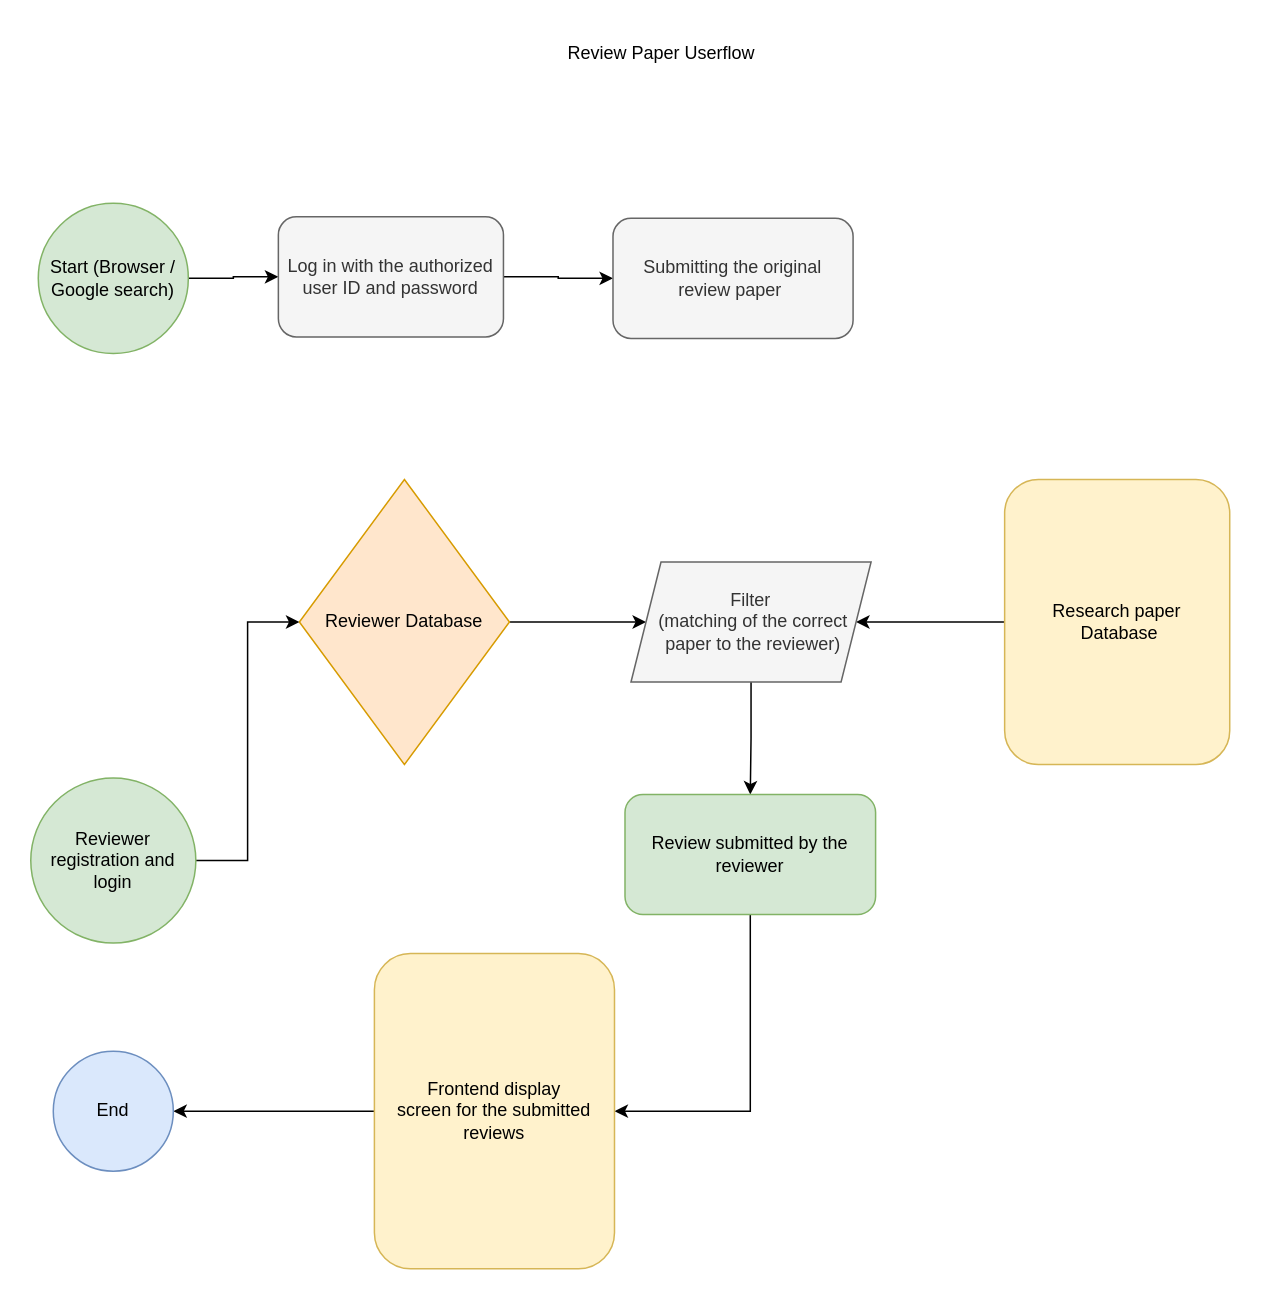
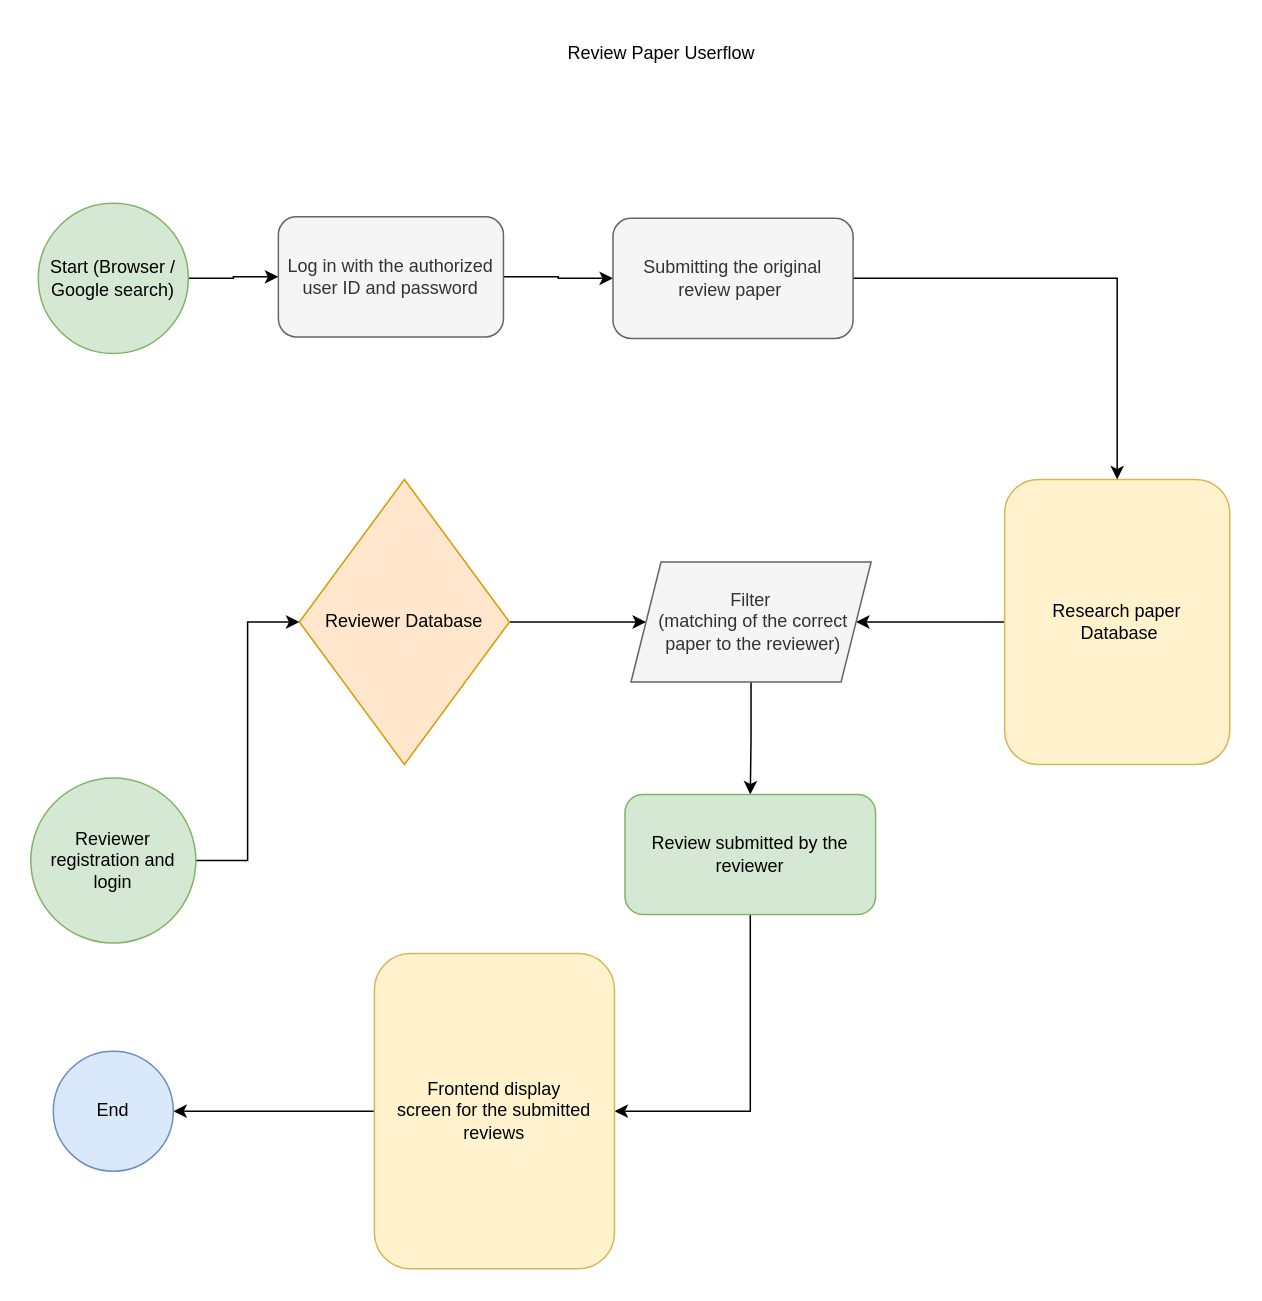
  <mxCell id="0" />
  <mxCell id="1" parent="0" />
  <mxCell id="2" value="Review Paper Userflow" style="text;html=1;align=center;verticalAlign=middle;resizable=0;points=[];autosize=1;strokeColor=none;fillColor=none;" parent="1" vertex="1"><mxGeometry x="365" y="20" width="150" height="30" as="geometry" /></mxCell>
  <mxCell id="3" style="edgeStyle=orthogonalEdgeStyle;rounded=0;orthogonalLoop=1;jettySize=auto;html=1;exitX=1;exitY=0.5;exitDx=0;exitDy=0;entryX=0;entryY=0.5;entryDx=0;entryDy=0;" edge="1" parent="1" source="4" target="6"><mxGeometry relative="1" as="geometry" /></mxCell>
  <mxCell id="4" value="Start (Browser / Google search)" style="ellipse;whiteSpace=wrap;html=1;aspect=fixed;fillColor=#d5e8d4;strokeColor=#82b366;" vertex="1" parent="1"><mxGeometry x="25" y="135" width="100" height="100" as="geometry" /></mxCell>
  <mxCell id="5" style="edgeStyle=orthogonalEdgeStyle;rounded=0;orthogonalLoop=1;jettySize=auto;html=1;exitX=1;exitY=0.5;exitDx=0;exitDy=0;entryX=0;entryY=0.5;entryDx=0;entryDy=0;" edge="1" parent="1" source="6" target="10"><mxGeometry relative="1" as="geometry" /></mxCell>
  <mxCell id="6" value="Log in with the authorized user ID and password" style="rounded=1;whiteSpace=wrap;html=1;fillColor=#f5f5f5;fontColor=#333333;strokeColor=#666666;" vertex="1" parent="1"><mxGeometry x="185" y="144" width="150" height="80" as="geometry" /></mxCell>
  <mxCell id="7" style="edgeStyle=orthogonalEdgeStyle;rounded=0;orthogonalLoop=1;jettySize=auto;html=1;exitX=0;exitY=0.5;exitDx=0;exitDy=0;entryX=1;entryY=0.5;entryDx=0;entryDy=0;" edge="1" parent="1" source="8" target="14"><mxGeometry relative="1" as="geometry" /></mxCell>
  <mxCell id="8" value="Research paper&lt;br&gt;&amp;nbsp;Database" style="rounded=1;whiteSpace=wrap;html=1;fillColor=#fff2cc;strokeColor=#d6b656;" vertex="1" parent="1"><mxGeometry x="669" y="319" width="150" height="190" as="geometry" /></mxCell>
+ <mxCell id="9" style="edgeStyle=orthogonalEdgeStyle;rounded=0;orthogonalLoop=1;jettySize=auto;html=1;exitX=1;exitY=0.5;exitDx=0;exitDy=0;entryX=0.5;entryY=0;entryDx=0;entryDy=0;" edge="1" parent="1" source="10" target="8"><mxGeometry relative="1" as="geometry" /></mxCell>
  <mxCell id="10" value="Submitting the original &lt;br&gt;review paper&amp;nbsp;" style="rounded=1;whiteSpace=wrap;html=1;fillColor=#f5f5f5;fontColor=#333333;strokeColor=#666666;" vertex="1" parent="1"><mxGeometry x="408" y="145" width="160" height="80" as="geometry" /></mxCell>
  <mxCell id="11" style="edgeStyle=orthogonalEdgeStyle;rounded=0;orthogonalLoop=1;jettySize=auto;html=1;exitX=1;exitY=0.5;exitDx=0;exitDy=0;" edge="1" parent="1" source="12" target="14"><mxGeometry relative="1" as="geometry" /></mxCell>
  <mxCell id="12" value="Reviewer Database" style="rhombus;whiteSpace=wrap;html=1;fillColor=#ffe6cc;strokeColor=#d79b00;" vertex="1" parent="1"><mxGeometry x="199" y="319" width="140" height="190" as="geometry" /></mxCell>
  <mxCell id="13" style="edgeStyle=orthogonalEdgeStyle;rounded=0;orthogonalLoop=1;jettySize=auto;html=1;exitX=0.5;exitY=1;exitDx=0;exitDy=0;" edge="1" parent="1" source="14" target="16"><mxGeometry relative="1" as="geometry" /></mxCell>
  <mxCell id="14" value="Filter&lt;br&gt;&amp;nbsp;(matching of the correct&lt;br&gt;&amp;nbsp;paper to the reviewer)" style="shape=parallelogram;perimeter=parallelogramPerimeter;whiteSpace=wrap;html=1;fixedSize=1;fillColor=#f5f5f5;fontColor=#333333;strokeColor=#666666;" vertex="1" parent="1"><mxGeometry x="420" y="374" width="160" height="80" as="geometry" /></mxCell>
  <mxCell id="15" style="edgeStyle=orthogonalEdgeStyle;rounded=0;orthogonalLoop=1;jettySize=auto;html=1;exitX=0.5;exitY=1;exitDx=0;exitDy=0;entryX=1;entryY=0.5;entryDx=0;entryDy=0;" edge="1" parent="1" source="16" target="20"><mxGeometry relative="1" as="geometry" /></mxCell>
  <mxCell id="16" value="Review submitted by the reviewer" style="rounded=1;whiteSpace=wrap;html=1;fillColor=#d5e8d4;strokeColor=#82b366;" vertex="1" parent="1"><mxGeometry x="416" y="529" width="167" height="80" as="geometry" /></mxCell>
  <mxCell id="17" style="edgeStyle=orthogonalEdgeStyle;rounded=0;orthogonalLoop=1;jettySize=auto;html=1;exitX=1;exitY=0.5;exitDx=0;exitDy=0;entryX=0;entryY=0.5;entryDx=0;entryDy=0;" edge="1" parent="1" source="18" target="12"><mxGeometry relative="1" as="geometry" /></mxCell>
  <mxCell id="18" value="Reviewer registration and login" style="ellipse;whiteSpace=wrap;html=1;aspect=fixed;fillColor=#d5e8d4;strokeColor=#82b366;" vertex="1" parent="1"><mxGeometry x="20" y="518" width="110" height="110" as="geometry" /></mxCell>
  <mxCell id="19" style="edgeStyle=orthogonalEdgeStyle;rounded=0;orthogonalLoop=1;jettySize=auto;html=1;exitX=0;exitY=0.5;exitDx=0;exitDy=0;entryX=1;entryY=0.5;entryDx=0;entryDy=0;" edge="1" parent="1" source="20" target="21"><mxGeometry relative="1" as="geometry" /></mxCell>
  <mxCell id="20" value="Frontend display &lt;br&gt;screen for the submitted reviews" style="rounded=1;whiteSpace=wrap;html=1;fillColor=#fff2cc;strokeColor=#d6b656;" vertex="1" parent="1"><mxGeometry x="249" y="635" width="160" height="210" as="geometry" /></mxCell>
  <mxCell id="21" value="End" style="ellipse;whiteSpace=wrap;html=1;aspect=fixed;fillColor=#dae8fc;strokeColor=#6c8ebf;" vertex="1" parent="1"><mxGeometry x="35" y="700" width="80" height="80" as="geometry" /></mxCell>
